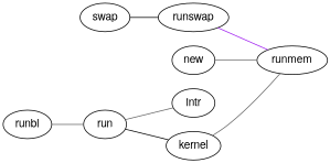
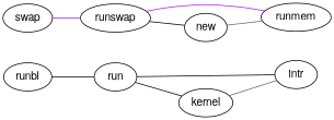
  graph {
    fontname="Helvetica,Arial,sans-serif"
    rankdir=LR
    node [fontname="Helvetica,Arial,sans-serif"]
    edge [color=gray40 fontname="Helvetica,Arial,sans-serif"]
    run
    intr
    kernel
    runmem
    runbl
    swap
    runswap
    new
-   run -- intr
+   run -- intr [color=black]
    run -- kernel [color=black]
-   kernel -- runmem
-   runbl -- run
-   swap -- runswap [color=black]
+   kernel -- intr
+   runbl -- run [color=black]
+   swap -- runswap [color=purple]
    runswap -- runmem [color=purple]
+   runswap -- new [color=black]
    new -- runmem
  }
